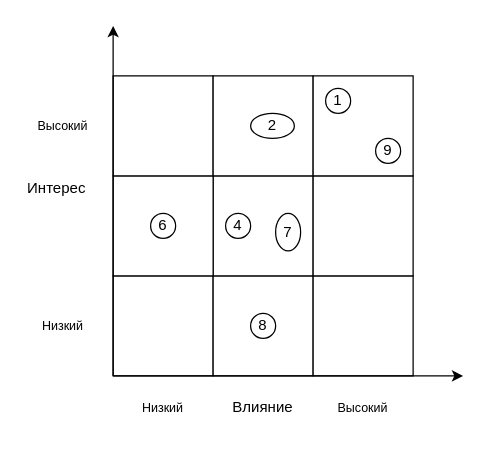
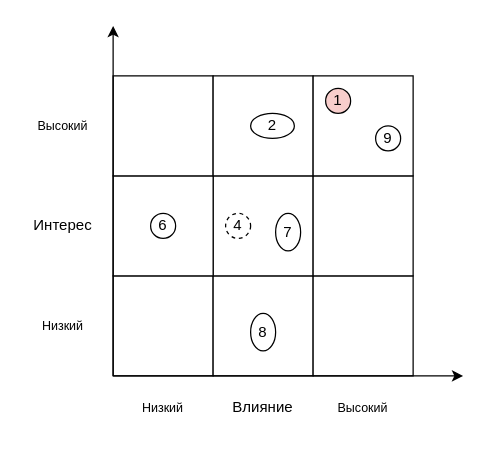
  <mxCell id="0" />
  <mxCell id="1" parent="0" />
  <mxCell id="2" value="" style="rounded=0;whiteSpace=wrap;html=1;" vertex="1" parent="1"><mxGeometry x="90" y="220" width="80" height="80" as="geometry" /></mxCell>
  <mxCell id="3" value="" style="rounded=0;whiteSpace=wrap;html=1;" vertex="1" parent="1"><mxGeometry x="170" y="220" width="80" height="80" as="geometry" /></mxCell>
  <mxCell id="4" value="" style="rounded=0;whiteSpace=wrap;html=1;" vertex="1" parent="1"><mxGeometry x="250" y="220" width="80" height="80" as="geometry" /></mxCell>
  <mxCell id="5" value="" style="rounded=0;whiteSpace=wrap;html=1;" vertex="1" parent="1"><mxGeometry x="170" y="140" width="80" height="80" as="geometry" /></mxCell>
  <mxCell id="6" value="" style="rounded=0;whiteSpace=wrap;html=1;" vertex="1" parent="1"><mxGeometry x="250" y="140" width="80" height="80" as="geometry" /></mxCell>
  <mxCell id="7" value="" style="rounded=0;whiteSpace=wrap;html=1;" vertex="1" parent="1"><mxGeometry x="90" y="140" width="80" height="80" as="geometry" /></mxCell>
  <mxCell id="8" value="" style="rounded=0;whiteSpace=wrap;html=1;" vertex="1" parent="1"><mxGeometry x="90" y="60" width="80" height="80" as="geometry" /></mxCell>
  <mxCell id="9" value="" style="rounded=0;whiteSpace=wrap;html=1;" vertex="1" parent="1"><mxGeometry x="170" y="60" width="80" height="80" as="geometry" /></mxCell>
  <mxCell id="10" value="" style="rounded=0;whiteSpace=wrap;html=1;" vertex="1" parent="1"><mxGeometry x="250" y="60" width="80" height="80" as="geometry" /></mxCell>
  <mxCell id="11" value="" style="endArrow=classic;html=1;rounded=0;exitX=0;exitY=1;exitDx=0;exitDy=0;" edge="1" parent="1" source="2"><mxGeometry width="50" height="50" relative="1" as="geometry"><mxPoint x="120" y="180" as="sourcePoint" /><mxPoint x="90" y="20" as="targetPoint" /></mxGeometry></mxCell>
  <mxCell id="12" value="" style="endArrow=classic;html=1;rounded=0;exitX=0;exitY=1;exitDx=0;exitDy=0;" edge="1" parent="1" source="2"><mxGeometry width="50" height="50" relative="1" as="geometry"><mxPoint x="120" y="180" as="sourcePoint" /><mxPoint x="370" y="300" as="targetPoint" /></mxGeometry></mxCell>
  <mxCell id="13" value="&lt;font style=&quot;font-size: 10px;&quot;&gt;Высокий&lt;/font&gt;" style="text;html=1;align=center;verticalAlign=middle;whiteSpace=wrap;rounded=0;" vertex="1" parent="1"><mxGeometry x="20" y="85" width="60" height="30" as="geometry" /></mxCell>
  <mxCell id="14" value="&lt;font style=&quot;font-size: 10px;&quot;&gt;Низкий&lt;/font&gt;" style="text;html=1;align=center;verticalAlign=middle;whiteSpace=wrap;rounded=0;" vertex="1" parent="1"><mxGeometry x="20" y="245" width="60" height="30" as="geometry" /></mxCell>
  <mxCell id="15" value="&lt;font style=&quot;font-size: 10px;&quot;&gt;Высокий&lt;/font&gt;" style="text;html=1;align=center;verticalAlign=middle;whiteSpace=wrap;rounded=0;" vertex="1" parent="1"><mxGeometry x="260" y="310" width="60" height="30" as="geometry" /></mxCell>
  <mxCell id="16" value="&lt;font style=&quot;font-size: 10px;&quot;&gt;Низкий&lt;/font&gt;" style="text;html=1;align=center;verticalAlign=middle;whiteSpace=wrap;rounded=0;" vertex="1" parent="1"><mxGeometry x="100" y="310" width="60" height="30" as="geometry" /></mxCell>
- <mxCell id="17" value="Интерес" style="text;html=1;align=center;verticalAlign=middle;whiteSpace=wrap;rounded=0;" vertex="1" parent="1"><mxGeometry x="15" y="135" width="60" height="30" as="geometry" /></mxCell>
+ <mxCell id="17" value="Интерес" style="text;html=1;align=center;verticalAlign=middle;whiteSpace=wrap;rounded=0;" vertex="1" parent="1"><mxGeometry x="20" y="165" width="60" height="30" as="geometry" /></mxCell>
  <mxCell id="18" value="Влияние" style="text;html=1;align=center;verticalAlign=middle;whiteSpace=wrap;rounded=0;" vertex="1" parent="1"><mxGeometry x="180" y="310" width="60" height="30" as="geometry" /></mxCell>
- <mxCell id="19" value="1" style="ellipse;whiteSpace=wrap;html=1;aspect=fixed;" vertex="1" parent="1"><mxGeometry x="260" y="70" width="20" height="20" as="geometry" /></mxCell>
+ <mxCell id="19" value="1" style="ellipse;whiteSpace=wrap;html=1;aspect=fixed;fillColor=#f8cecc;" vertex="1" parent="1"><mxGeometry x="260" y="70" width="20" height="20" as="geometry" /></mxCell>
  <mxCell id="20" value="2" style="ellipse;whiteSpace=wrap;html=1;aspect=fixed;" vertex="1" parent="1"><mxGeometry x="200" y="90" width="35" height="20" as="geometry" /></mxCell>
- <mxCell id="21" value="4" style="ellipse;whiteSpace=wrap;html=1;aspect=fixed;" vertex="1" parent="1"><mxGeometry x="180" y="170" width="20" height="20" as="geometry" /></mxCell>
+ <mxCell id="21" value="4" style="ellipse;whiteSpace=wrap;html=1;aspect=fixed;dashed=1;" vertex="1" parent="1"><mxGeometry x="180" y="170" width="20" height="20" as="geometry" /></mxCell>
  <mxCell id="22" value="6" style="ellipse;whiteSpace=wrap;html=1;aspect=fixed;" vertex="1" parent="1"><mxGeometry x="120" y="170" width="20" height="20" as="geometry" /></mxCell>
  <mxCell id="23" value="7" style="ellipse;whiteSpace=wrap;html=1;aspect=fixed;" vertex="1" parent="1"><mxGeometry x="220" y="170" width="20" height="30" as="geometry" /></mxCell>
- <mxCell id="24" value="8" style="ellipse;whiteSpace=wrap;html=1;aspect=fixed;" vertex="1" parent="1"><mxGeometry x="200" y="250" width="20" height="20" as="geometry" /></mxCell>
- <mxCell id="25" value="9" style="ellipse;whiteSpace=wrap;html=1;aspect=fixed;" vertex="1" parent="1"><mxGeometry x="300" y="110" width="20" height="20" as="geometry" /></mxCell>
+ <mxCell id="24" value="8" style="ellipse;whiteSpace=wrap;html=1;aspect=fixed;" vertex="1" parent="1"><mxGeometry x="200" y="250" width="20" height="30" as="geometry" /></mxCell>
+ <mxCell id="25" value="9" style="ellipse;whiteSpace=wrap;html=1;aspect=fixed;" vertex="1" parent="1"><mxGeometry x="300" y="100" width="20" height="20" as="geometry" /></mxCell>
